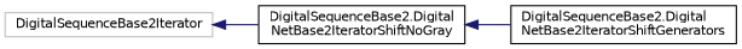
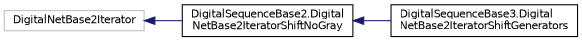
  digraph {
    rankdir=LR
    node [color=black fontname=Helvetica fontsize=10 shape=record]
    edge [color=midnightblue dir=back fontname=Helvetica fontsize=10 labelfontname=Helvetica labelfontsize=10 style=solid]
-   n1 [color=grey75 height=0.2 label=DigitalSequenceBase2Iterator width=0.4]
+   n1 [color=grey75 height=0.2 label=DigitalNetBase2Iterator width=0.4]
    n2 [height=0.2 label="DigitalSequenceBase2.Digital\lNetBase2IteratorShiftNoGray" width=0.4]
-   n3 [height=0.2 label="DigitalSequenceBase2.Digital\lNetBase2IteratorShiftGenerators" width=0.4]
+   n3 [height=0.2 label="DigitalSequenceBase3.Digital\lNetBase2IteratorShiftGenerators" width=0.4]
    n1 -> n2
    n2 -> n3
  }
